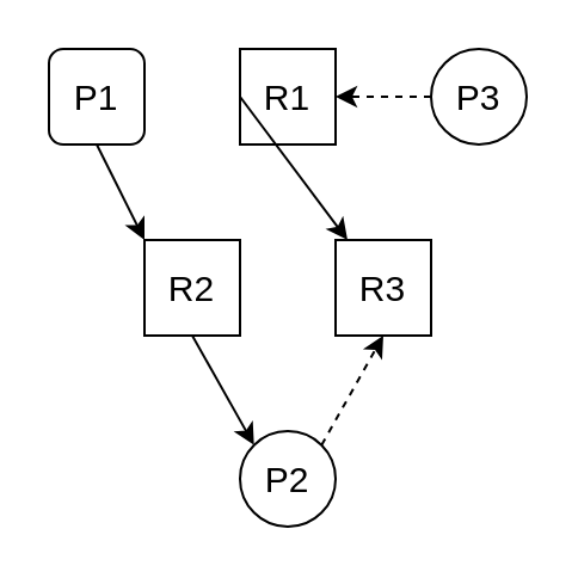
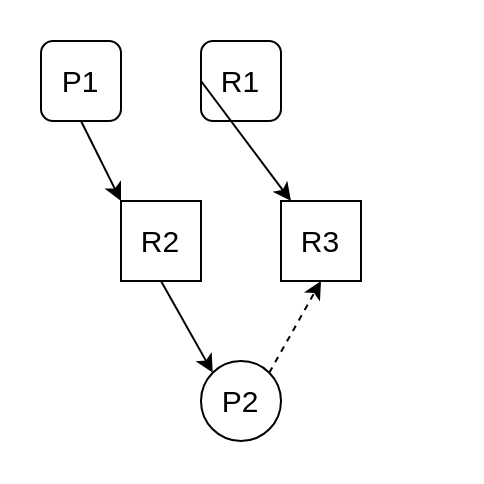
  <mxCell id="0" />
  <mxCell id="1" parent="0" />
  <mxCell id="2" value="P1" style="whiteSpace=wrap;html=1;aspect=fixed;fontSize=15;rounded=1;" vertex="1" parent="1"><mxGeometry x="20" y="20" width="40" height="40" as="geometry" /></mxCell>
- <mxCell id="3" value="R1" style="whiteSpace=wrap;html=1;aspect=fixed;fontSize=15;" vertex="1" parent="1"><mxGeometry x="100" y="20" width="40" height="40" as="geometry" /></mxCell>
- <mxCell id="4" value="P3" style="ellipse;whiteSpace=wrap;html=1;aspect=fixed;fontSize=15;" vertex="1" parent="1"><mxGeometry x="180" y="20" width="40" height="40" as="geometry" /></mxCell>
+ <mxCell id="3" value="R1" style="whiteSpace=wrap;html=1;aspect=fixed;fontSize=15;rounded=1;" vertex="1" parent="1"><mxGeometry x="100" y="20" width="40" height="40" as="geometry" /></mxCell>
  <mxCell id="5" value="R2" style="whiteSpace=wrap;html=1;aspect=fixed;fontSize=15;" vertex="1" parent="1"><mxGeometry x="60" y="100" width="40" height="40" as="geometry" /></mxCell>
  <mxCell id="6" value="R3" style="whiteSpace=wrap;html=1;aspect=fixed;fontSize=15;" vertex="1" parent="1"><mxGeometry x="140" y="100" width="40" height="40" as="geometry" /></mxCell>
  <mxCell id="7" value="P2" style="ellipse;whiteSpace=wrap;html=1;aspect=fixed;fontSize=15;" vertex="1" parent="1"><mxGeometry x="100" y="180" width="40" height="40" as="geometry" /></mxCell>
  <mxCell id="8" value="" style="endArrow=classic;html=1;rounded=0;fontSize=15;exitX=0.5;exitY=1;exitDx=0;exitDy=0;entryX=0;entryY=0;entryDx=0;entryDy=0;" edge="1" parent="1" source="2" target="5"><mxGeometry width="50" height="50" relative="1" as="geometry"><mxPoint x="40" y="340" as="sourcePoint" /><mxPoint x="90" y="290" as="targetPoint" /></mxGeometry></mxCell>
  <mxCell id="9" value="" style="endArrow=classic;html=1;rounded=0;fontSize=15;exitX=0.5;exitY=1;exitDx=0;exitDy=0;entryX=0;entryY=0;entryDx=0;entryDy=0;" edge="1" parent="1" source="5" target="7"><mxGeometry width="50" height="50" relative="1" as="geometry"><mxPoint x="110" y="350" as="sourcePoint" /><mxPoint x="160" y="300" as="targetPoint" /></mxGeometry></mxCell>
  <mxCell id="10" value="" style="endArrow=classic;html=1;rounded=0;fontSize=15;exitX=0;exitY=0.5;exitDx=0;exitDy=0;" edge="1" parent="1" source="3" target="6"><mxGeometry width="50" height="50" relative="1" as="geometry"><mxPoint x="220" y="290" as="sourcePoint" /><mxPoint x="270" y="240" as="targetPoint" /></mxGeometry></mxCell>
- <mxCell id="11" value="" style="endArrow=classic;html=1;rounded=0;fontSize=15;dashed=1;entryX=1;entryY=0.5;entryDx=0;entryDy=0;exitX=0;exitY=0.5;exitDx=0;exitDy=0;" edge="1" parent="1" source="4" target="3"><mxGeometry width="50" height="50" relative="1" as="geometry"><mxPoint x="250" y="260" as="sourcePoint" /><mxPoint x="300" y="210" as="targetPoint" /></mxGeometry></mxCell>
  <mxCell id="12" value="" style="endArrow=classic;html=1;rounded=0;dashed=1;fontSize=15;exitX=1;exitY=0;exitDx=0;exitDy=0;entryX=0.5;entryY=1;entryDx=0;entryDy=0;" edge="1" parent="1" source="7" target="6"><mxGeometry width="50" height="50" relative="1" as="geometry"><mxPoint x="200" y="250" as="sourcePoint" /><mxPoint x="250" y="200" as="targetPoint" /></mxGeometry></mxCell>
